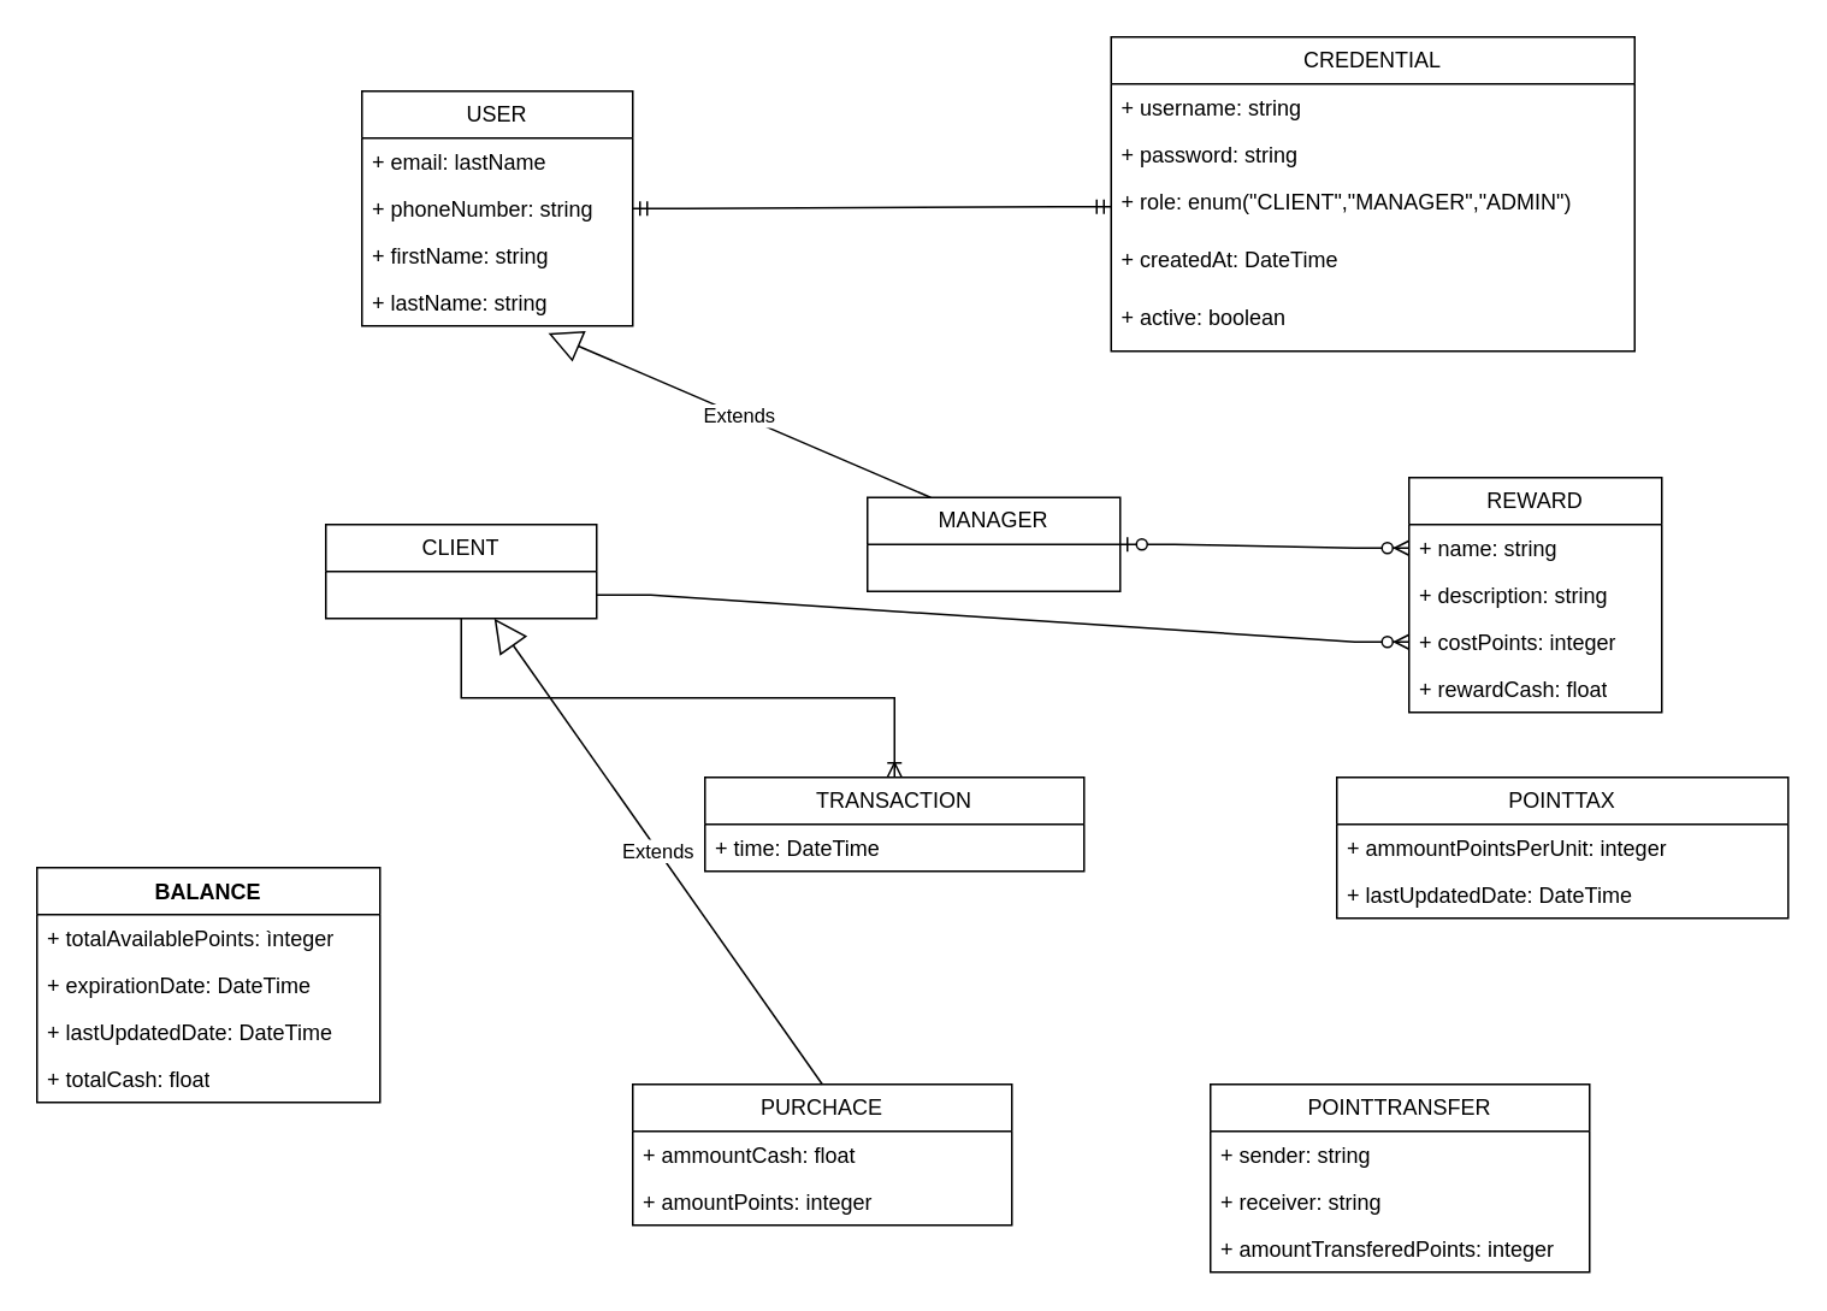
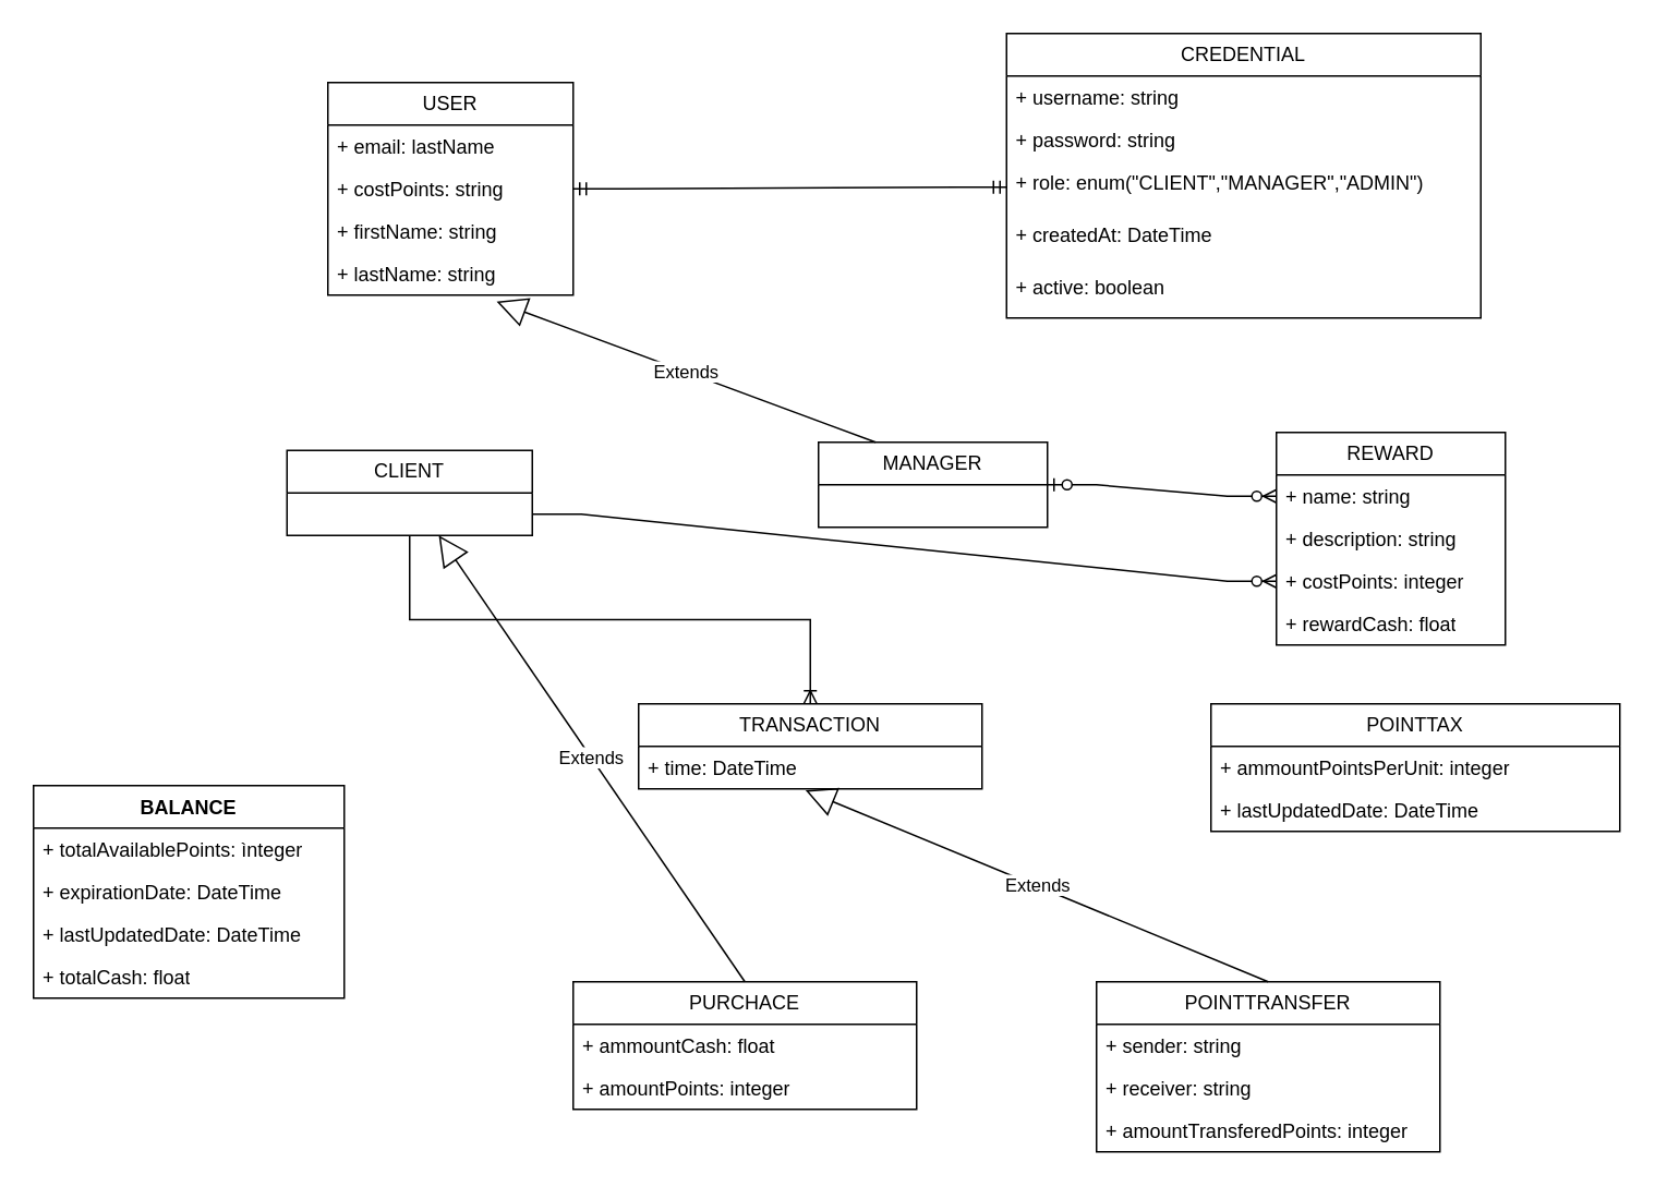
  <mxCell id="0" />
  <mxCell id="1" parent="0" />
- <mxCell id="2" value="CLIENT" style="swimlane;fontStyle=0;childLayout=stackLayout;horizontal=1;startSize=26;fillColor=none;horizontalStack=0;resizeParent=1;resizeParentMax=0;resizeLast=0;collapsible=1;marginBottom=0;whiteSpace=wrap;html=1;" parent="1" vertex="1"><mxGeometry x="180" y="290" width="150" height="52" as="geometry" /></mxCell>
+ <mxCell id="2" value="CLIENT" style="swimlane;fontStyle=0;childLayout=stackLayout;horizontal=1;startSize=26;fillColor=none;horizontalStack=0;resizeParent=1;resizeParentMax=0;resizeLast=0;collapsible=1;marginBottom=0;whiteSpace=wrap;html=1;" parent="1" vertex="1"><mxGeometry x="175" y="275" width="150" height="52" as="geometry" /></mxCell>
  <mxCell id="3" value="CREDENTIAL" style="swimlane;fontStyle=0;childLayout=stackLayout;horizontal=1;startSize=26;fillColor=none;horizontalStack=0;resizeParent=1;resizeParentMax=0;resizeLast=0;collapsible=1;marginBottom=0;whiteSpace=wrap;html=1;" parent="1" vertex="1"><mxGeometry x="615" y="20" width="290" height="174" as="geometry" /></mxCell>
  <mxCell id="4" value="+ username: string" style="text;strokeColor=none;fillColor=none;align=left;verticalAlign=top;spacingLeft=4;spacingRight=4;overflow=hidden;rotatable=0;points=[[0,0.5],[1,0.5]];portConstraint=eastwest;whiteSpace=wrap;html=1;" parent="3" vertex="1"><mxGeometry y="26" width="290" height="26" as="geometry" /></mxCell>
  <mxCell id="5" value="+ password: string" style="text;strokeColor=none;fillColor=none;align=left;verticalAlign=top;spacingLeft=4;spacingRight=4;overflow=hidden;rotatable=0;points=[[0,0.5],[1,0.5]];portConstraint=eastwest;whiteSpace=wrap;html=1;" parent="3" vertex="1"><mxGeometry y="52" width="290" height="26" as="geometry" /></mxCell>
  <mxCell id="6" value="+ role: enum(&quot;CLIENT&quot;,&quot;MANAGER&quot;,&quot;ADMIN&quot;)&amp;nbsp;" style="text;strokeColor=none;fillColor=none;align=left;verticalAlign=top;spacingLeft=4;spacingRight=4;overflow=hidden;rotatable=0;points=[[0,0.5],[1,0.5]];portConstraint=eastwest;whiteSpace=wrap;html=1;" parent="3" vertex="1"><mxGeometry y="78" width="290" height="32" as="geometry" /></mxCell>
  <mxCell id="7" value="+ createdAt: DateTime" style="text;strokeColor=none;fillColor=none;align=left;verticalAlign=top;spacingLeft=4;spacingRight=4;overflow=hidden;rotatable=0;points=[[0,0.5],[1,0.5]];portConstraint=eastwest;whiteSpace=wrap;html=1;" parent="3" vertex="1"><mxGeometry y="110" width="290" height="32" as="geometry" /></mxCell>
  <mxCell id="8" value="+ active: boolean" style="text;strokeColor=none;fillColor=none;align=left;verticalAlign=top;spacingLeft=4;spacingRight=4;overflow=hidden;rotatable=0;points=[[0,0.5],[1,0.5]];portConstraint=eastwest;whiteSpace=wrap;html=1;" parent="3" vertex="1"><mxGeometry y="142" width="290" height="32" as="geometry" /></mxCell>
  <mxCell id="9" value="BALANCE" style="swimlane;fontStyle=1;align=center;verticalAlign=top;childLayout=stackLayout;horizontal=1;startSize=26;horizontalStack=0;resizeParent=1;resizeParentMax=0;resizeLast=0;collapsible=1;marginBottom=0;whiteSpace=wrap;html=1;" parent="1" vertex="1"><mxGeometry x="20" y="480" width="190" height="130" as="geometry" /></mxCell>
  <mxCell id="10" value="+ totalAvailablePoints: ìnteger" style="text;strokeColor=none;fillColor=none;align=left;verticalAlign=top;spacingLeft=4;spacingRight=4;overflow=hidden;rotatable=0;points=[[0,0.5],[1,0.5]];portConstraint=eastwest;whiteSpace=wrap;html=1;" parent="9" vertex="1"><mxGeometry y="26" width="190" height="26" as="geometry" /></mxCell>
  <mxCell id="11" value="+ expirationDate: DateTime" style="text;strokeColor=none;fillColor=none;align=left;verticalAlign=top;spacingLeft=4;spacingRight=4;overflow=hidden;rotatable=0;points=[[0,0.5],[1,0.5]];portConstraint=eastwest;whiteSpace=wrap;html=1;" parent="9" vertex="1"><mxGeometry y="52" width="190" height="26" as="geometry" /></mxCell>
  <mxCell id="12" value="+ lastUpdatedDate: DateTime" style="text;strokeColor=none;fillColor=none;align=left;verticalAlign=top;spacingLeft=4;spacingRight=4;overflow=hidden;rotatable=0;points=[[0,0.5],[1,0.5]];portConstraint=eastwest;whiteSpace=wrap;html=1;" parent="9" vertex="1"><mxGeometry y="78" width="190" height="26" as="geometry" /></mxCell>
  <mxCell id="13" value="+ totalCash: float" style="text;strokeColor=none;fillColor=none;align=left;verticalAlign=top;spacingLeft=4;spacingRight=4;overflow=hidden;rotatable=0;points=[[0,0.5],[1,0.5]];portConstraint=eastwest;whiteSpace=wrap;html=1;" parent="9" vertex="1"><mxGeometry y="104" width="190" height="26" as="geometry" /></mxCell>
  <mxCell id="14" value="REWARD" style="swimlane;fontStyle=0;childLayout=stackLayout;horizontal=1;startSize=26;fillColor=none;horizontalStack=0;resizeParent=1;resizeParentMax=0;resizeLast=0;collapsible=1;marginBottom=0;whiteSpace=wrap;html=1;" parent="1" vertex="1"><mxGeometry x="780" y="264" width="140" height="130" as="geometry" /></mxCell>
  <mxCell id="15" value="+ name: string" style="text;strokeColor=none;fillColor=none;align=left;verticalAlign=top;spacingLeft=4;spacingRight=4;overflow=hidden;rotatable=0;points=[[0,0.5],[1,0.5]];portConstraint=eastwest;whiteSpace=wrap;html=1;" parent="14" vertex="1"><mxGeometry y="26" width="140" height="26" as="geometry" /></mxCell>
  <mxCell id="16" value="+ description: string" style="text;strokeColor=none;fillColor=none;align=left;verticalAlign=top;spacingLeft=4;spacingRight=4;overflow=hidden;rotatable=0;points=[[0,0.5],[1,0.5]];portConstraint=eastwest;whiteSpace=wrap;html=1;" parent="14" vertex="1"><mxGeometry y="52" width="140" height="26" as="geometry" /></mxCell>
  <mxCell id="17" value="+ costPoints: integer" style="text;strokeColor=none;fillColor=none;align=left;verticalAlign=top;spacingLeft=4;spacingRight=4;overflow=hidden;rotatable=0;points=[[0,0.5],[1,0.5]];portConstraint=eastwest;whiteSpace=wrap;html=1;" parent="14" vertex="1"><mxGeometry y="78" width="140" height="26" as="geometry" /></mxCell>
  <mxCell id="18" value="+ rewardCash: float" style="text;strokeColor=none;fillColor=none;align=left;verticalAlign=top;spacingLeft=4;spacingRight=4;overflow=hidden;rotatable=0;points=[[0,0.5],[1,0.5]];portConstraint=eastwest;whiteSpace=wrap;html=1;" parent="14" vertex="1"><mxGeometry y="104" width="140" height="26" as="geometry" /></mxCell>
  <mxCell id="19" value="TRANSACTION" style="swimlane;fontStyle=0;childLayout=stackLayout;horizontal=1;startSize=26;fillColor=none;horizontalStack=0;resizeParent=1;resizeParentMax=0;resizeLast=0;collapsible=1;marginBottom=0;whiteSpace=wrap;html=1;" parent="1" vertex="1"><mxGeometry x="390" y="430" width="210" height="52" as="geometry" /></mxCell>
  <mxCell id="20" value="+ time: DateTime" style="text;strokeColor=none;fillColor=none;align=left;verticalAlign=top;spacingLeft=4;spacingRight=4;overflow=hidden;rotatable=0;points=[[0,0.5],[1,0.5]];portConstraint=eastwest;whiteSpace=wrap;html=1;" parent="19" vertex="1"><mxGeometry y="26" width="210" height="26" as="geometry" /></mxCell>
  <mxCell id="21" value="" style="edgeStyle=entityRelationEdgeStyle;fontSize=12;html=1;endArrow=ERmandOne;startArrow=ERmandOne;rounded=0;exitX=1;exitY=0.5;exitDx=0;exitDy=0;entryX=0;entryY=0.5;entryDx=0;entryDy=0;" parent="1" source="25" target="6" edge="1"><mxGeometry width="100" height="100" relative="1" as="geometry"><mxPoint x="350" y="111" as="sourcePoint" /><mxPoint x="675" as="targetPoint" y="90" /></mxGeometry></mxCell>
  <mxCell id="22" value="" style="edgeStyle=orthogonalEdgeStyle;fontSize=12;html=1;endArrow=ERoneToMany;rounded=0;exitX=0.5;exitY=1;exitDx=0;exitDy=0;entryX=0.5;entryY=0;entryDx=0;entryDy=0;" parent="1" source="2" target="19" edge="1"><mxGeometry width="100" height="100" relative="1" as="geometry"><mxPoint x="320" y="361" as="sourcePoint" /><mxPoint x="440" y="340" as="targetPoint" /></mxGeometry></mxCell>
  <mxCell id="23" value="USER" style="swimlane;fontStyle=0;childLayout=stackLayout;horizontal=1;startSize=26;fillColor=none;horizontalStack=0;resizeParent=1;resizeParentMax=0;resizeLast=0;collapsible=1;marginBottom=0;whiteSpace=wrap;html=1;" parent="1" vertex="1"><mxGeometry x="200" y="50" width="150" height="130" as="geometry" /></mxCell>
  <mxCell id="24" value="+ email: lastName" style="text;strokeColor=none;fillColor=none;align=left;verticalAlign=top;spacingLeft=4;spacingRight=4;overflow=hidden;rotatable=0;points=[[0,0.5],[1,0.5]];portConstraint=eastwest;whiteSpace=wrap;html=1;" parent="23" vertex="1"><mxGeometry y="26" width="150" height="26" as="geometry" /></mxCell>
- <mxCell id="25" value="+ phoneNumber: string" style="text;strokeColor=none;fillColor=none;align=left;verticalAlign=top;spacingLeft=4;spacingRight=4;overflow=hidden;rotatable=0;points=[[0,0.5],[1,0.5]];portConstraint=eastwest;whiteSpace=wrap;html=1;" parent="23" vertex="1"><mxGeometry y="52" width="150" height="26" as="geometry" /></mxCell>
+ <mxCell id="25" value="+ costPoints: string" style="text;strokeColor=none;fillColor=none;align=left;verticalAlign=top;spacingLeft=4;spacingRight=4;overflow=hidden;rotatable=0;points=[[0,0.5],[1,0.5]];portConstraint=eastwest;whiteSpace=wrap;html=1;" parent="23" vertex="1"><mxGeometry y="52" width="150" height="26" as="geometry" /></mxCell>
  <mxCell id="26" value="+ firstName: string" style="text;strokeColor=none;fillColor=none;align=left;verticalAlign=top;spacingLeft=4;spacingRight=4;overflow=hidden;rotatable=0;points=[[0,0.5],[1,0.5]];portConstraint=eastwest;whiteSpace=wrap;html=1;" parent="23" vertex="1"><mxGeometry y="78" width="150" height="26" as="geometry" /></mxCell>
  <mxCell id="27" value="+ lastName: string" style="text;strokeColor=none;fillColor=none;align=left;verticalAlign=top;spacingLeft=4;spacingRight=4;overflow=hidden;rotatable=0;points=[[0,0.5],[1,0.5]];portConstraint=eastwest;whiteSpace=wrap;html=1;" parent="23" vertex="1"><mxGeometry y="104" width="150" height="26" as="geometry" /></mxCell>
- <mxCell id="28" value="MANAGER" style="swimlane;fontStyle=0;childLayout=stackLayout;horizontal=1;startSize=26;fillColor=none;horizontalStack=0;resizeParent=1;resizeParentMax=0;resizeLast=0;collapsible=1;marginBottom=0;whiteSpace=wrap;html=1;" parent="1" vertex="1"><mxGeometry x="480" y="275" width="140" height="52" as="geometry" /></mxCell>
+ <mxCell id="28" value="MANAGER" style="swimlane;fontStyle=0;childLayout=stackLayout;horizontal=1;startSize=26;fillColor=none;horizontalStack=0;resizeParent=1;resizeParentMax=0;resizeLast=0;collapsible=1;marginBottom=0;whiteSpace=wrap;html=1;" parent="1" vertex="1"><mxGeometry x="500" y="270" width="140" height="52" as="geometry" /></mxCell>
  <mxCell id="29" value="Extends" style="endArrow=block;endSize=16;endFill=0;html=1;rounded=0;exitX=0.25;exitY=0;exitDx=0;exitDy=0;entryX=0.688;entryY=1.154;entryDx=0;entryDy=0;entryPerimeter=0;" parent="1" source="28" target="27" edge="1"><mxGeometry width="160" relative="1" as="geometry"><mxPoint x="310" y="210" as="sourcePoint" /><mxPoint x="470" y="210" as="targetPoint" /></mxGeometry></mxCell>
  <mxCell id="30" value="" style="edgeStyle=entityRelationEdgeStyle;fontSize=12;html=1;endArrow=ERzeroToMany;startArrow=ERzeroToOne;rounded=0;exitX=1;exitY=0.5;exitDx=0;exitDy=0;entryX=0;entryY=0.5;entryDx=0;entryDy=0;" parent="1" source="28" target="15" edge="1"><mxGeometry width="100" height="100" relative="1" as="geometry"><mxPoint x="340" y="330" as="sourcePoint" /><mxPoint x="440" y="230" as="targetPoint" /></mxGeometry></mxCell>
  <mxCell id="31" value="" style="edgeStyle=entityRelationEdgeStyle;fontSize=12;html=1;endArrow=ERzeroToMany;endFill=1;rounded=0;exitX=1;exitY=0.75;exitDx=0;exitDy=0;entryX=0;entryY=0.5;entryDx=0;entryDy=0;" parent="1" source="2" target="17" edge="1"><mxGeometry width="100" height="100" relative="1" as="geometry"><mxPoint x="260" y="370" as="sourcePoint" /><mxPoint x="360" y="270" as="targetPoint" /></mxGeometry></mxCell>
  <mxCell id="32" value="POINTTRANSFER" style="swimlane;fontStyle=0;childLayout=stackLayout;horizontal=1;startSize=26;fillColor=none;horizontalStack=0;resizeParent=1;resizeParentMax=0;resizeLast=0;collapsible=1;marginBottom=0;whiteSpace=wrap;html=1;" parent="1" vertex="1"><mxGeometry x="670" y="600" width="210" height="104" as="geometry" /></mxCell>
  <mxCell id="33" value="+ sender: string" style="text;strokeColor=none;fillColor=none;align=left;verticalAlign=top;spacingLeft=4;spacingRight=4;overflow=hidden;rotatable=0;points=[[0,0.5],[1,0.5]];portConstraint=eastwest;whiteSpace=wrap;html=1;" parent="32" vertex="1"><mxGeometry y="26" width="210" height="26" as="geometry" /></mxCell>
  <mxCell id="34" value="+ receiver: string" style="text;strokeColor=none;fillColor=none;align=left;verticalAlign=top;spacingLeft=4;spacingRight=4;overflow=hidden;rotatable=0;points=[[0,0.5],[1,0.5]];portConstraint=eastwest;whiteSpace=wrap;html=1;" parent="32" vertex="1"><mxGeometry y="52" width="210" height="26" as="geometry" /></mxCell>
  <mxCell id="35" value="+ amountTransferedPoints: integer" style="text;strokeColor=none;fillColor=none;align=left;verticalAlign=top;spacingLeft=4;spacingRight=4;overflow=hidden;rotatable=0;points=[[0,0.5],[1,0.5]];portConstraint=eastwest;whiteSpace=wrap;html=1;" parent="32" vertex="1"><mxGeometry y="78" width="210" height="26" as="geometry" /></mxCell>
  <mxCell id="36" value="PURCHACE" style="swimlane;fontStyle=0;childLayout=stackLayout;horizontal=1;startSize=26;fillColor=none;horizontalStack=0;resizeParent=1;resizeParentMax=0;resizeLast=0;collapsible=1;marginBottom=0;whiteSpace=wrap;html=1;" parent="1" vertex="1"><mxGeometry x="350" y="600" width="210" height="78" as="geometry" /></mxCell>
  <mxCell id="37" value="+ ammountCash: float" style="text;strokeColor=none;fillColor=none;align=left;verticalAlign=top;spacingLeft=4;spacingRight=4;overflow=hidden;rotatable=0;points=[[0,0.5],[1,0.5]];portConstraint=eastwest;whiteSpace=wrap;html=1;" parent="36" vertex="1"><mxGeometry y="26" width="210" height="26" as="geometry" /></mxCell>
  <mxCell id="38" value="+ amountPoints: integer" style="text;strokeColor=none;fillColor=none;align=left;verticalAlign=top;spacingLeft=4;spacingRight=4;overflow=hidden;rotatable=0;points=[[0,0.5],[1,0.5]];portConstraint=eastwest;whiteSpace=wrap;html=1;" parent="36" vertex="1"><mxGeometry y="52" width="210" height="26" as="geometry" /></mxCell>
+ <mxCell id="39" value="Extends" style="endArrow=block;endSize=16;endFill=0;html=1;rounded=0;exitX=0.5;exitY=0;exitDx=0;exitDy=0;entryX=0.486;entryY=1.034;entryDx=0;entryDy=0;entryPerimeter=0;" parent="1" source="32" target="20" edge="1"><mxGeometry width="160" relative="1" as="geometry"><mxPoint x="230" y="430" as="sourcePoint" /><mxPoint x="390" y="430" as="targetPoint" /></mxGeometry></mxCell>
  <mxCell id="40" value="Extends" style="endArrow=block;endSize=16;endFill=0;html=1;rounded=0;exitX=0.5;exitY=0;exitDx=0;exitDy=0;" parent="1" source="36" target="2" edge="1"><mxGeometry width="160" relative="1" as="geometry"><mxPoint x="230" y="430" as="sourcePoint" /><mxPoint x="390" y="430" as="targetPoint" /></mxGeometry></mxCell>
  <mxCell id="41" value="POINTTAX" style="swimlane;fontStyle=0;childLayout=stackLayout;horizontal=1;startSize=26;fillColor=none;horizontalStack=0;resizeParent=1;resizeParentMax=0;resizeLast=0;collapsible=1;marginBottom=0;whiteSpace=wrap;html=1;" parent="1" vertex="1"><mxGeometry x="740" y="430" width="250" height="78" as="geometry" /></mxCell>
  <mxCell id="42" value="+ ammountPointsPerUnit: integer" style="text;strokeColor=none;fillColor=none;align=left;verticalAlign=top;spacingLeft=4;spacingRight=4;overflow=hidden;rotatable=0;points=[[0,0.5],[1,0.5]];portConstraint=eastwest;whiteSpace=wrap;html=1;" parent="41" vertex="1"><mxGeometry y="26" width="250" height="26" as="geometry" /></mxCell>
  <mxCell id="43" value="+ lastUpdatedDate: DateTime" style="text;strokeColor=none;fillColor=none;align=left;verticalAlign=top;spacingLeft=4;spacingRight=4;overflow=hidden;rotatable=0;points=[[0,0.5],[1,0.5]];portConstraint=eastwest;whiteSpace=wrap;html=1;" parent="41" vertex="1"><mxGeometry y="52" width="250" height="26" as="geometry" /></mxCell>
